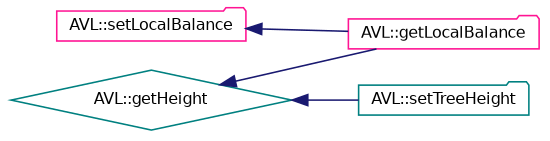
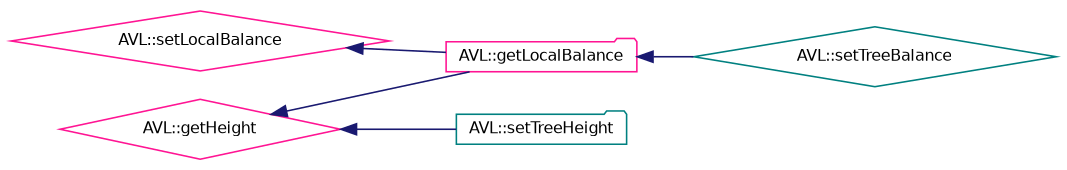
  digraph {
    rankdir=LR
    node [color=deeppink fillcolor=white fontname=Helvetica fontsize=10 shape=folder style=filled]
    edge [color=midnightblue dir=back fontname=Helvetica fontsize=10 labelfontname=Helvetica labelfontsize=10 style=solid]
-   n1 [color=teal height=0.2 label="AVL::getHeight" shape=diamond width=0.4]
+   n1 [height=0.2 label="AVL::getHeight" shape=diamond width=0.4]
    n2 [height=0.2 label="AVL::getLocalBalance" width=0.4]
    n3 [color=teal height=0.2 label="AVL::setTreeHeight" width=0.4]
-   n5 [height=0.2 label="AVL::setLocalBalance" width=0.4]
+   n4 [color=teal height=0.2 label="AVL::setTreeBalance" shape=diamond width=0.4]
+   n5 [height=0.2 label="AVL::setLocalBalance" shape=diamond width=0.4]
    n1 -> n2
    n1 -> n3
+   n2 -> n4
    n5 -> n2
  }
